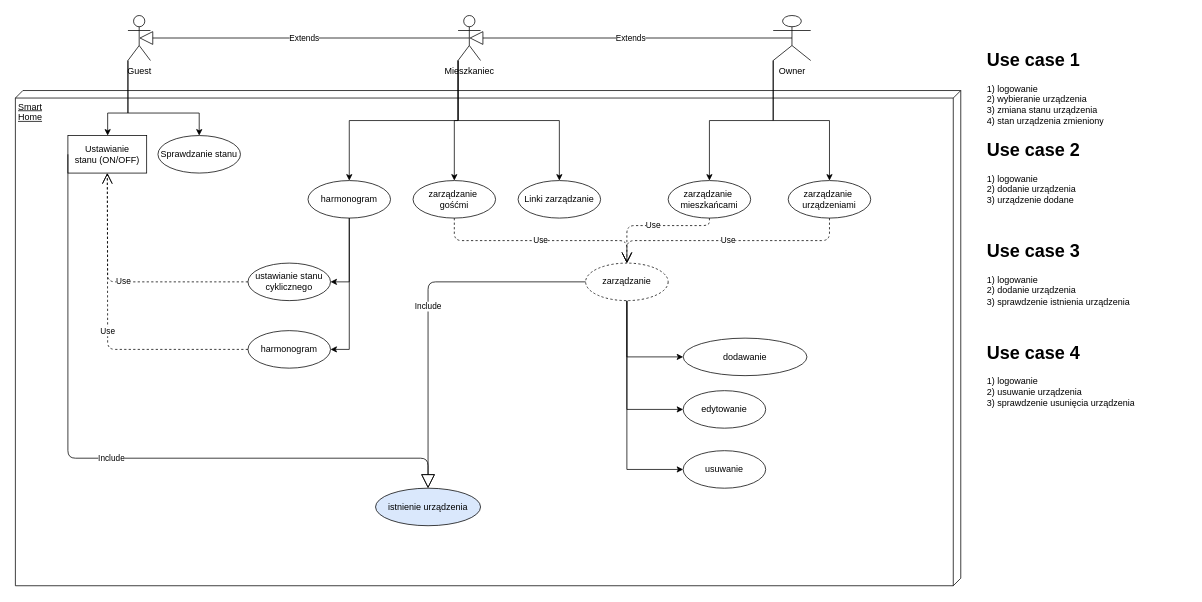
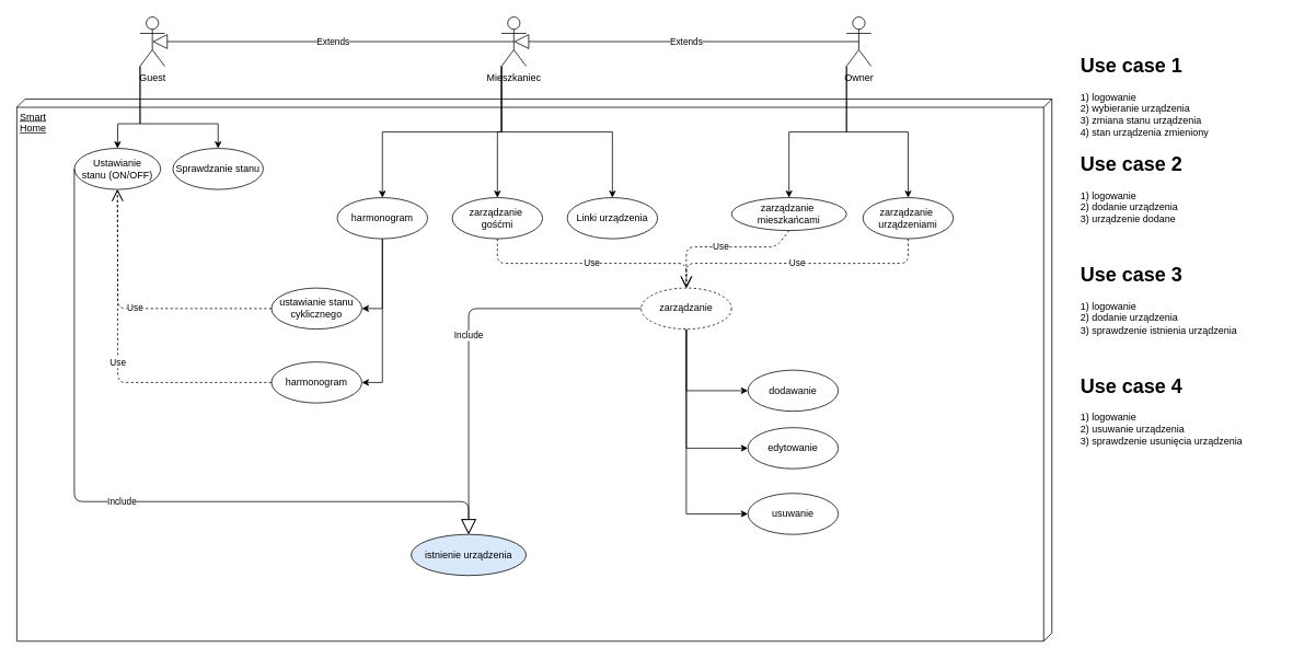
  <mxCell id="0" />
  <mxCell id="1" parent="0" />
  <mxCell id="2" value="Smart&lt;br&gt;Home" style="verticalAlign=top;align=left;spacingTop=8;spacingLeft=2;spacingRight=12;shape=cube;size=10;direction=south;fontStyle=4;html=1;" vertex="1" parent="1"><mxGeometry x="20" y="120" width="1260" height="660" as="geometry" /></mxCell>
  <mxCell id="3" style="edgeStyle=orthogonalEdgeStyle;rounded=0;orthogonalLoop=1;jettySize=auto;html=1;exitX=0;exitY=1;exitDx=0;exitDy=0;exitPerimeter=0;" edge="1" parent="1" source="6" target="21"><mxGeometry relative="1" as="geometry" /></mxCell>
  <mxCell id="4" style="edgeStyle=orthogonalEdgeStyle;rounded=0;orthogonalLoop=1;jettySize=auto;html=1;exitX=0;exitY=1;exitDx=0;exitDy=0;exitPerimeter=0;" edge="1" parent="1" source="6" target="18"><mxGeometry relative="1" as="geometry" /></mxCell>
  <mxCell id="5" style="edgeStyle=orthogonalEdgeStyle;rounded=0;orthogonalLoop=1;jettySize=auto;html=1;exitX=0;exitY=1;exitDx=0;exitDy=0;exitPerimeter=0;entryX=0.5;entryY=0;entryDx=0;entryDy=0;" edge="1" parent="1" source="6" target="17"><mxGeometry relative="1" as="geometry" /></mxCell>
  <mxCell id="6" value="Mieszkaniec" style="shape=umlActor;verticalLabelPosition=bottom;verticalAlign=top;html=1;" vertex="1" parent="1"><mxGeometry x="610" y="20" width="30" height="60" as="geometry" /></mxCell>
  <mxCell id="7" style="edgeStyle=orthogonalEdgeStyle;rounded=0;orthogonalLoop=1;jettySize=auto;html=1;exitX=0;exitY=1;exitDx=0;exitDy=0;exitPerimeter=0;" edge="1" parent="1" source="9" target="15"><mxGeometry relative="1" as="geometry"><Array as="points"><mxPoint x="170" y="150" /><mxPoint x="143" y="150" /></Array></mxGeometry></mxCell>
  <mxCell id="8" style="edgeStyle=orthogonalEdgeStyle;rounded=0;orthogonalLoop=1;jettySize=auto;html=1;exitX=0;exitY=1;exitDx=0;exitDy=0;exitPerimeter=0;entryX=0.5;entryY=0;entryDx=0;entryDy=0;" edge="1" parent="1" source="9" target="16"><mxGeometry relative="1" as="geometry"><Array as="points"><mxPoint x="170" y="150" /><mxPoint x="265" y="150" /></Array></mxGeometry></mxCell>
  <mxCell id="9" value="Guest&lt;br&gt;" style="shape=umlActor;verticalLabelPosition=bottom;verticalAlign=top;html=1;" vertex="1" parent="1"><mxGeometry x="170" y="20" width="30" height="60" as="geometry" /></mxCell>
  <mxCell id="10" style="edgeStyle=orthogonalEdgeStyle;rounded=0;orthogonalLoop=1;jettySize=auto;html=1;exitX=0;exitY=1;exitDx=0;exitDy=0;exitPerimeter=0;entryX=0.5;entryY=0;entryDx=0;entryDy=0;" edge="1" parent="1" source="12" target="34"><mxGeometry relative="1" as="geometry" /></mxCell>
  <mxCell id="11" style="edgeStyle=orthogonalEdgeStyle;rounded=0;orthogonalLoop=1;jettySize=auto;html=1;exitX=0;exitY=1;exitDx=0;exitDy=0;exitPerimeter=0;entryX=0.5;entryY=0;entryDx=0;entryDy=0;" edge="1" parent="1" source="12" target="35"><mxGeometry relative="1" as="geometry" /></mxCell>
- <mxCell id="12" value="Owner" style="shape=umlActor;verticalLabelPosition=bottom;verticalAlign=top;html=1;" vertex="1" parent="1"><mxGeometry x="1030" y="20" width="50" height="60" as="geometry" /></mxCell>
+ <mxCell id="12" value="Owner" style="shape=umlActor;verticalLabelPosition=bottom;verticalAlign=top;html=1;" vertex="1" parent="1"><mxGeometry x="1030" y="20" width="30" height="60" as="geometry" /></mxCell>
  <mxCell id="13" value="Extends" style="endArrow=block;endSize=16;endFill=0;html=1;exitX=0.5;exitY=0.5;exitDx=0;exitDy=0;exitPerimeter=0;entryX=0.5;entryY=0.5;entryDx=0;entryDy=0;entryPerimeter=0;" edge="1" parent="1" source="6" target="9"><mxGeometry width="160" relative="1" as="geometry"><mxPoint x="370" y="210" as="sourcePoint" /><mxPoint x="530" y="210" as="targetPoint" /></mxGeometry></mxCell>
  <mxCell id="14" value="Extends" style="endArrow=block;endSize=16;endFill=0;html=1;exitX=0.5;exitY=0.5;exitDx=0;exitDy=0;exitPerimeter=0;entryX=0.5;entryY=0.5;entryDx=0;entryDy=0;entryPerimeter=0;" edge="1" parent="1" source="12" target="6"><mxGeometry width="160" relative="1" as="geometry"><mxPoint x="550" y="49.66" as="sourcePoint" /><mxPoint x="390" y="49.66" as="targetPoint" /></mxGeometry></mxCell>
- <mxCell id="15" value="Ustawianie&lt;br&gt;stanu (ON/OFF)" style="whiteSpace=wrap;html=1;rounded=0;" vertex="1" parent="1"><mxGeometry x="90" y="180" width="105" height="50" as="geometry" /></mxCell>
+ <mxCell id="15" value="Ustawianie&lt;br&gt;stanu (ON/OFF)" style="ellipse;whiteSpace=wrap;html=1;" vertex="1" parent="1"><mxGeometry x="90" y="180" width="105" height="50" as="geometry" /></mxCell>
  <mxCell id="16" value="Sprawdzanie stanu" style="ellipse;whiteSpace=wrap;html=1;" vertex="1" parent="1"><mxGeometry x="210" y="180" width="110" height="50" as="geometry" /></mxCell>
- <mxCell id="17" value="Linki zarządzanie" style="ellipse;whiteSpace=wrap;html=1;" vertex="1" parent="1"><mxGeometry x="690" y="240" width="110" height="50" as="geometry" /></mxCell>
+ <mxCell id="17" value="Linki urządzenia" style="ellipse;whiteSpace=wrap;html=1;" vertex="1" parent="1"><mxGeometry x="690" y="240" width="110" height="50" as="geometry" /></mxCell>
  <mxCell id="18" value="zarządzanie&amp;nbsp;&lt;br&gt;gośćmi" style="ellipse;whiteSpace=wrap;html=1;" vertex="1" parent="1"><mxGeometry x="550" y="240" width="110" height="50" as="geometry" /></mxCell>
  <mxCell id="19" value="" style="edgeStyle=orthogonalEdgeStyle;rounded=0;orthogonalLoop=1;jettySize=auto;html=1;" edge="1" parent="1" source="21" target="22"><mxGeometry relative="1" as="geometry"><Array as="points"><mxPoint x="465" y="375" /></Array></mxGeometry></mxCell>
  <mxCell id="20" value="" style="edgeStyle=orthogonalEdgeStyle;rounded=0;orthogonalLoop=1;jettySize=auto;html=1;" edge="1" parent="1" source="21" target="23"><mxGeometry relative="1" as="geometry"><Array as="points"><mxPoint x="465" y="465" /></Array></mxGeometry></mxCell>
  <mxCell id="21" value="harmonogram" style="ellipse;whiteSpace=wrap;html=1;" vertex="1" parent="1"><mxGeometry x="410" y="240" width="110" height="50" as="geometry" /></mxCell>
  <mxCell id="22" value="ustawianie stanu cyklicznego" style="ellipse;whiteSpace=wrap;html=1;" vertex="1" parent="1"><mxGeometry x="330" y="350" width="110" height="50" as="geometry" /></mxCell>
  <mxCell id="23" value="harmonogram" style="ellipse;whiteSpace=wrap;html=1;" vertex="1" parent="1"><mxGeometry x="330" y="440" width="110" height="50" as="geometry" /></mxCell>
  <mxCell id="24" value="" style="edgeStyle=orthogonalEdgeStyle;rounded=0;orthogonalLoop=1;jettySize=auto;html=1;" edge="1" parent="1" source="27" target="28"><mxGeometry relative="1" as="geometry"><Array as="points"><mxPoint x="835" y="475" /></Array></mxGeometry></mxCell>
  <mxCell id="25" style="edgeStyle=orthogonalEdgeStyle;rounded=0;orthogonalLoop=1;jettySize=auto;html=1;exitX=0.5;exitY=1;exitDx=0;exitDy=0;entryX=0;entryY=0.5;entryDx=0;entryDy=0;" edge="1" parent="1" source="27" target="29"><mxGeometry relative="1" as="geometry" /></mxCell>
  <mxCell id="26" style="edgeStyle=orthogonalEdgeStyle;rounded=0;orthogonalLoop=1;jettySize=auto;html=1;exitX=0.5;exitY=1;exitDx=0;exitDy=0;entryX=0;entryY=0.5;entryDx=0;entryDy=0;" edge="1" parent="1" source="27" target="30"><mxGeometry relative="1" as="geometry" /></mxCell>
  <mxCell id="27" value="zarządzanie" style="ellipse;whiteSpace=wrap;html=1;dashed=1;" vertex="1" parent="1"><mxGeometry x="780" y="350" width="110" height="50" as="geometry" /></mxCell>
- <mxCell id="28" value="dodawanie" style="ellipse;whiteSpace=wrap;html=1;" vertex="1" parent="1"><mxGeometry x="910" y="450" width="165" height="50" as="geometry" /></mxCell>
+ <mxCell id="28" value="dodawanie" style="ellipse;whiteSpace=wrap;html=1;" vertex="1" parent="1"><mxGeometry x="910" y="450" width="110" height="50" as="geometry" /></mxCell>
  <mxCell id="29" value="edytowanie" style="ellipse;whiteSpace=wrap;html=1;" vertex="1" parent="1"><mxGeometry x="910" y="520" width="110" height="50" as="geometry" /></mxCell>
  <mxCell id="30" value="usuwanie" style="ellipse;whiteSpace=wrap;html=1;" vertex="1" parent="1"><mxGeometry x="910" y="600" width="110" height="50" as="geometry" /></mxCell>
  <mxCell id="31" value="Use" style="endArrow=open;endSize=12;dashed=1;html=1;exitX=0.5;exitY=1;exitDx=0;exitDy=0;entryX=0.5;entryY=0;entryDx=0;entryDy=0;" edge="1" parent="1" source="18" target="27"><mxGeometry width="160" relative="1" as="geometry"><mxPoint x="530" y="474.5" as="sourcePoint" /><mxPoint x="690" y="474.5" as="targetPoint" /><Array as="points"><mxPoint x="605" y="320" /><mxPoint x="835" y="320" /></Array></mxGeometry></mxCell>
  <mxCell id="32" value="Use" style="endArrow=open;endSize=12;dashed=1;html=1;entryX=0.5;entryY=1;entryDx=0;entryDy=0;exitX=0;exitY=0.5;exitDx=0;exitDy=0;" edge="1" parent="1" source="22" target="15"><mxGeometry width="160" relative="1" as="geometry"><mxPoint x="50" y="390" as="sourcePoint" /><mxPoint x="210" y="390" as="targetPoint" /><Array as="points"><mxPoint x="143" y="375" /></Array></mxGeometry></mxCell>
  <mxCell id="33" value="Use" style="endArrow=open;endSize=12;dashed=1;html=1;exitX=0;exitY=0.5;exitDx=0;exitDy=0;" edge="1" parent="1" source="23" target="15"><mxGeometry width="160" relative="1" as="geometry"><mxPoint x="287.5" y="435" as="sourcePoint" /><mxPoint x="100" y="290" as="targetPoint" /><Array as="points"><mxPoint x="143" y="465" /></Array></mxGeometry></mxCell>
- <mxCell id="34" value="zarządzanie&amp;nbsp;&lt;br&gt;mieszkańcami" style="ellipse;whiteSpace=wrap;html=1;" vertex="1" parent="1"><mxGeometry x="890" y="240" width="110" height="50" as="geometry" /></mxCell>
+ <mxCell id="34" value="zarządzanie&amp;nbsp;&lt;br&gt;mieszkańcami" style="ellipse;whiteSpace=wrap;html=1;" vertex="1" parent="1"><mxGeometry x="890" y="240" width="140" height="40" as="geometry" /></mxCell>
  <mxCell id="35" value="zarządzanie&amp;nbsp;&lt;br&gt;urządzeniami" style="ellipse;whiteSpace=wrap;html=1;" vertex="1" parent="1"><mxGeometry x="1050" y="240" width="110" height="50" as="geometry" /></mxCell>
  <mxCell id="36" value="Use" style="endArrow=open;endSize=12;dashed=1;html=1;entryX=0.5;entryY=0;entryDx=0;entryDy=0;exitX=0.5;exitY=1;exitDx=0;exitDy=0;" edge="1" parent="1" source="34" target="27"><mxGeometry width="160" relative="1" as="geometry"><mxPoint x="950" y="360" as="sourcePoint" /><mxPoint x="1110" y="360" as="targetPoint" /><Array as="points"><mxPoint x="945" y="300" /><mxPoint x="835" y="300" /></Array></mxGeometry></mxCell>
  <mxCell id="37" value="Use" style="endArrow=open;endSize=12;dashed=1;html=1;entryX=0.5;entryY=0;entryDx=0;entryDy=0;exitX=0.5;exitY=1;exitDx=0;exitDy=0;" edge="1" parent="1" source="35" target="27"><mxGeometry width="160" relative="1" as="geometry"><mxPoint x="1080" y="320" as="sourcePoint" /><mxPoint x="970" y="380" as="targetPoint" /><Array as="points"><mxPoint x="1105" y="320" /><mxPoint x="835" y="320" /></Array></mxGeometry></mxCell>
  <mxCell id="38" value="istnienie urządzenia" style="ellipse;whiteSpace=wrap;html=1;fillColor=#dae8fc;" vertex="1" parent="1"><mxGeometry x="500" y="650" width="140" height="50" as="geometry" /></mxCell>
  <mxCell id="39" value="Include" style="endArrow=block;endSize=16;endFill=0;html=1;entryX=0.5;entryY=0;entryDx=0;entryDy=0;exitX=0;exitY=0.5;exitDx=0;exitDy=0;" edge="1" parent="1" source="15" target="38"><mxGeometry width="160" relative="1" as="geometry"><mxPoint x="480" y="420" as="sourcePoint" /><mxPoint x="640" y="420" as="targetPoint" /><Array as="points"><mxPoint x="90" y="610" /><mxPoint x="570" y="610" /></Array></mxGeometry></mxCell>
  <mxCell id="40" value="Include" style="endArrow=block;endSize=16;endFill=0;html=1;exitX=0;exitY=0.5;exitDx=0;exitDy=0;" edge="1" parent="1" source="27"><mxGeometry width="160" relative="1" as="geometry"><mxPoint x="600" y="499" as="sourcePoint" /><mxPoint x="570" y="650" as="targetPoint" /><Array as="points"><mxPoint x="570" y="375" /></Array></mxGeometry></mxCell>
  <mxCell id="41" value="&lt;h1&gt;Use case 1&lt;/h1&gt;&lt;p&gt;1) logowanie&lt;br&gt;2) wybieranie urządzenia&lt;br&gt;3) zmiana stanu urządzenia&lt;br&gt;4) stan urządzenia zmieniony&lt;/p&gt;" style="text;html=1;strokeColor=none;fillColor=none;spacing=5;spacingTop=-20;whiteSpace=wrap;overflow=hidden;rounded=0;" vertex="1" parent="1"><mxGeometry x="1310" y="60" width="270" height="120" as="geometry" /></mxCell>
  <mxCell id="42" value="&lt;h1&gt;Use case 2&lt;/h1&gt;&lt;p&gt;1) logowanie&lt;br&gt;2) dodanie urządzenia&lt;br&gt;3) urządzenie dodane&lt;/p&gt;" style="text;html=1;strokeColor=none;fillColor=none;spacing=5;spacingTop=-20;whiteSpace=wrap;overflow=hidden;rounded=0;" vertex="1" parent="1"><mxGeometry x="1310" y="180" width="270" height="120" as="geometry" /></mxCell>
  <mxCell id="43" value="&lt;h1&gt;Use case 3&lt;/h1&gt;&lt;p&gt;1) logowanie&lt;br&gt;2) dodanie urządzenia&lt;br&gt;3) sprawdzenie istnienia urządzenia&lt;/p&gt;" style="text;html=1;strokeColor=none;fillColor=none;spacing=5;spacingTop=-20;whiteSpace=wrap;overflow=hidden;rounded=0;" vertex="1" parent="1"><mxGeometry x="1310" y="315" width="270" height="120" as="geometry" /></mxCell>
  <mxCell id="44" value="&lt;h1&gt;Use case 4&lt;/h1&gt;&lt;p&gt;1) logowanie&lt;br&gt;2) usuwanie urządzenia&lt;br&gt;3) sprawdzenie usunięcia urządzenia&lt;/p&gt;" style="text;html=1;strokeColor=none;fillColor=none;spacing=5;spacingTop=-20;whiteSpace=wrap;overflow=hidden;rounded=0;" vertex="1" parent="1"><mxGeometry x="1310" y="450" width="270" height="120" as="geometry" /></mxCell>
